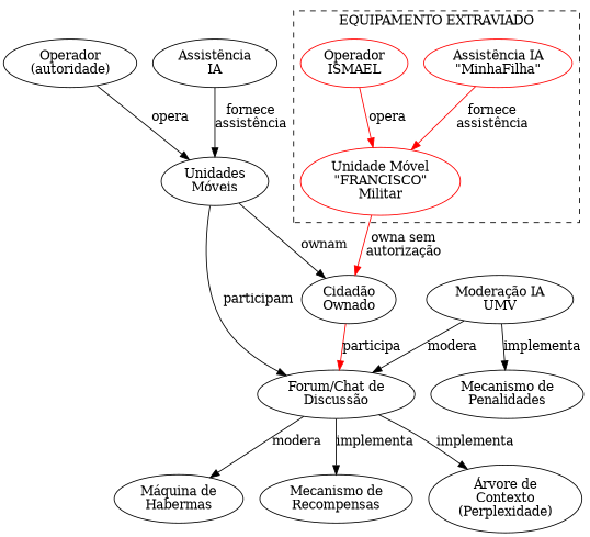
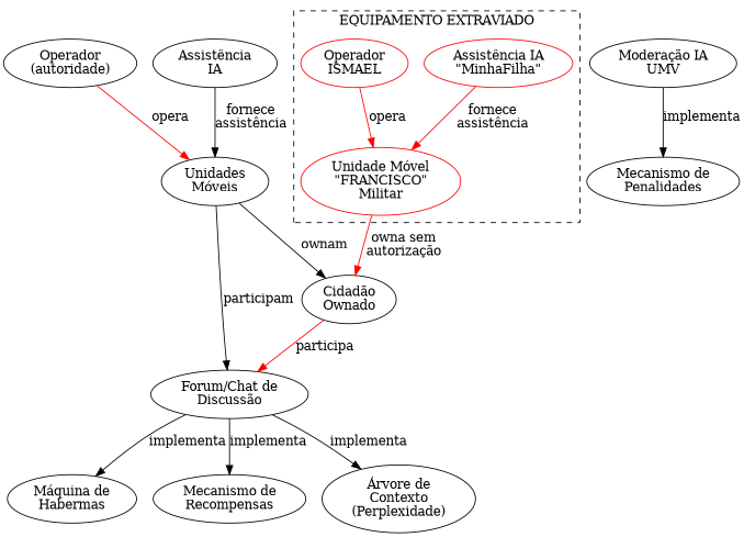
  digraph {
    n1 [color=red label="Unidade Móvel\n\"FRANCISCO\"\nMilitar"]
    n2 [color=red label="Assistência IA\n\"MinhaFilha\""]
    n3 [color=red label="Operador\nISMAEL"]
    n4 [label="Cidadão\nOwnado"]
    n5 [label="Operador\n(autoridade)"]
    n6 [label="Unidades\nMóveis"]
    n7 [label="Forum/Chat de\nDiscussão"]
    n8 [label="Máquina de\nHabermas"]
    n9 [label="Mecanismo de\nRecompensas"]
    n10 [label="Árvore de\nContexto\n(Perplexidade)"]
    n11 [label="Mecanismo de\nPenalidades"]
    n12 [label="Moderação IA\nUMV"]
    n13 [label="Assistência\nIA"]
    subgraph cluster_1 {
      label="EQUIPAMENTO EXTRAVIADO"
      style=dashed
      n1
      n2
      n3
    }
    n1 -> n4 [color=red label="owna sem\nautorização"]
    n2 -> n1 [color=red label="fornece\nassistência"]
    n3 -> n1 [color=red label=opera]
    n4 -> n7 [color=red label=participa]
-   n5 -> n6 [label=opera]
+   n5 -> n6 [label=opera color=red]
    n6 -> n4 [label=ownam]
    n6 -> n7 [label=participam]
-   n7 -> n8 [label=modera]
+   n7 -> n8 [label=implementa]
    n7 -> n9 [label=implementa]
    n7 -> n10 [label=implementa]
-   n12 -> n7 [label=modera]
    n12 -> n11 [label=implementa]
    n13 -> n6 [label="fornece\nassistência"]
  }
